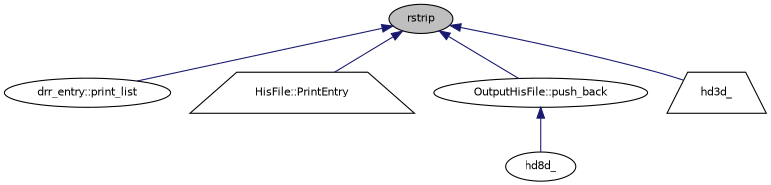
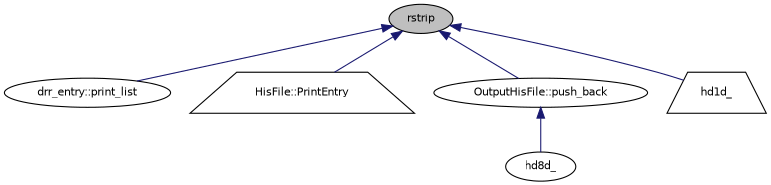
  digraph {
    rankdir=TB
    node [color=black fillcolor=white fontname=Helvetica fontsize=10 shape=ellipse style=filled]
    edge [color=midnightblue dir=back fontname=Helvetica fontsize=10 labelfontname=Helvetica labelfontsize=10 style=solid]
    n1 [fillcolor=grey75 fontcolor=black height=0.2 label=rstrip width=0.4]
    n2 [height=0.2 label="drr_entry::print_list" width=0.4]
    n3 [height=0.2 label="HisFile::PrintEntry" shape=trapezium width=0.4]
    n4 [height=0.2 label="OutputHisFile::push_back" width=0.4]
-   n5 [height=0.2 label=hd3d_ shape=trapezium width=0.4]
+   n5 [height=0.2 label=hd1d_ shape=trapezium width=0.4]
    n6 [height=0.2 label=hd8d_ width=0.4]
    n1 -> n2
    n1 -> n3
    n1 -> n4
    n1 -> n5
    n4 -> n6
  }
